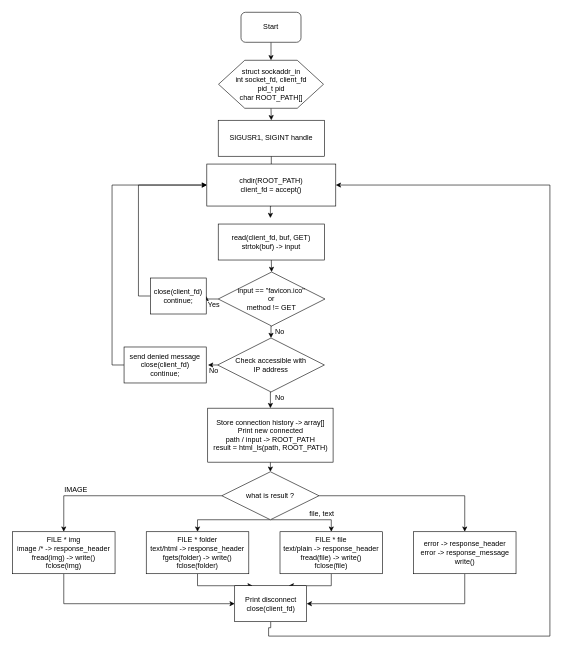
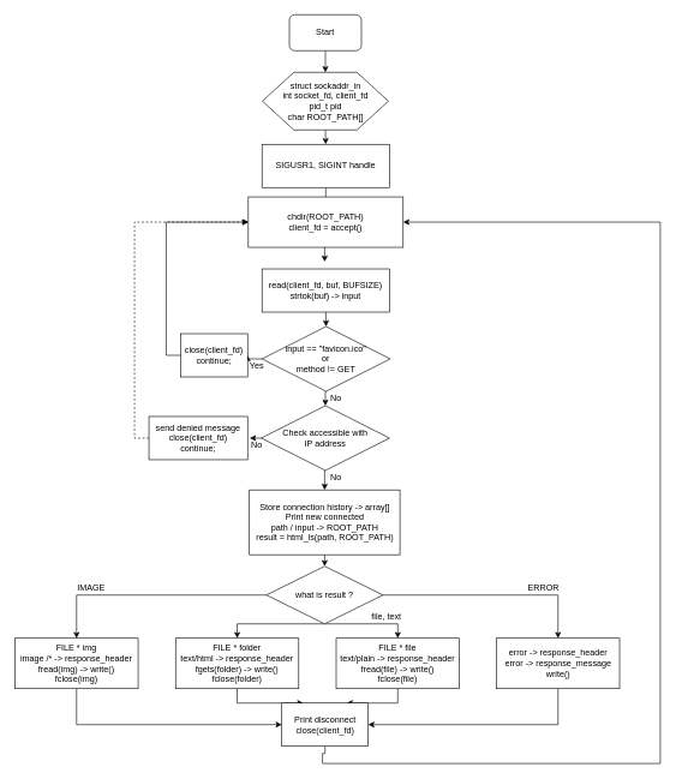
  <mxCell id="0" />
  <mxCell id="1" parent="0" />
  <mxCell id="2" style="edgeStyle=orthogonalEdgeStyle;rounded=0;orthogonalLoop=1;jettySize=auto;html=1;exitX=0.5;exitY=1;exitDx=0;exitDy=0;entryX=0.5;entryY=0;entryDx=0;entryDy=0;" parent="1" source="3" target="5" edge="1"><mxGeometry relative="1" as="geometry" /></mxCell>
  <mxCell id="3" value="Start&lt;br&gt;" style="rounded=1;whiteSpace=wrap;html=1;" parent="1" vertex="1"><mxGeometry x="401" y="20" width="100" height="50" as="geometry" /></mxCell>
  <mxCell id="4" style="edgeStyle=orthogonalEdgeStyle;rounded=0;orthogonalLoop=1;jettySize=auto;html=1;exitX=0.5;exitY=1;exitDx=0;exitDy=0;entryX=0.5;entryY=0;entryDx=0;entryDy=0;" edge="1" parent="1" source="5" target="38"><mxGeometry relative="1" as="geometry" /></mxCell>
  <mxCell id="5" value="struct sockaddr_in&lt;br&gt;int socket_fd, client_fd&lt;br&gt;pid_t pid&lt;br&gt;char ROOT_PATH[]&lt;br&gt;" style="shape=hexagon;perimeter=hexagonPerimeter2;whiteSpace=wrap;html=1;" parent="1" vertex="1"><mxGeometry x="363.5" y="100" width="175" height="80" as="geometry" /></mxCell>
  <mxCell id="6" style="edgeStyle=orthogonalEdgeStyle;rounded=0;orthogonalLoop=1;jettySize=auto;html=1;exitX=0.5;exitY=1;exitDx=0;exitDy=0;entryX=0.5;entryY=0;entryDx=0;entryDy=0;" parent="1" source="7" target="12" edge="1"><mxGeometry relative="1" as="geometry" /></mxCell>
- <mxCell id="7" value="read(client_fd, buf, GET)&lt;br&gt;strtok(buf) -&amp;gt; input&lt;br&gt;" style="rounded=0;whiteSpace=wrap;html=1;" parent="1" vertex="1"><mxGeometry x="363" y="373" width="177" height="60" as="geometry" /></mxCell>
+ <mxCell id="7" value="read(client_fd, buf, BUFSIZE)&lt;br&gt;strtok(buf) -&amp;gt; input&lt;br&gt;" style="rounded=0;whiteSpace=wrap;html=1;" parent="1" vertex="1"><mxGeometry x="363" y="373" width="177" height="60" as="geometry" /></mxCell>
  <mxCell id="8" style="edgeStyle=orthogonalEdgeStyle;rounded=0;orthogonalLoop=1;jettySize=auto;html=1;exitX=0.5;exitY=1;exitDx=0;exitDy=0;entryX=0.5;entryY=0;entryDx=0;entryDy=0;" parent="1" source="9" edge="1"><mxGeometry relative="1" as="geometry"><mxPoint x="450" y="363" as="targetPoint" /></mxGeometry></mxCell>
  <mxCell id="9" value="chdir(ROOT_PATH)&lt;br&gt;client_fd = accept()&lt;br&gt;" style="rounded=0;whiteSpace=wrap;html=1;" parent="1" vertex="1"><mxGeometry x="344" y="273" width="215" height="70" as="geometry" /></mxCell>
  <mxCell id="10" style="edgeStyle=orthogonalEdgeStyle;rounded=0;orthogonalLoop=1;jettySize=auto;html=1;exitX=0;exitY=0.5;exitDx=0;exitDy=0;entryX=1;entryY=0.5;entryDx=0;entryDy=0;" parent="1" source="12" target="16" edge="1"><mxGeometry relative="1" as="geometry" /></mxCell>
  <mxCell id="11" style="edgeStyle=orthogonalEdgeStyle;rounded=0;orthogonalLoop=1;jettySize=auto;html=1;exitX=0.5;exitY=1;exitDx=0;exitDy=0;entryX=0.5;entryY=0;entryDx=0;entryDy=0;" edge="1" parent="1" source="12" target="34"><mxGeometry relative="1" as="geometry" /></mxCell>
  <mxCell id="12" value="input == &quot;favicon.ico&quot;&lt;br&gt;or&lt;br&gt;method != GET&lt;br&gt;" style="rhombus;whiteSpace=wrap;html=1;" parent="1" vertex="1"><mxGeometry x="363" y="453" width="178" height="90" as="geometry" /></mxCell>
  <mxCell id="13" style="edgeStyle=orthogonalEdgeStyle;rounded=0;orthogonalLoop=1;jettySize=auto;html=1;exitX=0.5;exitY=1;exitDx=0;exitDy=0;entryX=0.5;entryY=0;entryDx=0;entryDy=0;" parent="1" source="14" target="21" edge="1"><mxGeometry relative="1" as="geometry" /></mxCell>
  <mxCell id="14" value="Store connection history -&amp;gt; array[]&lt;br&gt;Print new connected&lt;br&gt;path / input -&amp;gt; ROOT_PATH&lt;br&gt;result = html_ls(path, ROOT_PATH)&lt;br&gt;" style="rounded=0;whiteSpace=wrap;html=1;" parent="1" vertex="1"><mxGeometry x="345.5" y="680" width="209" height="90" as="geometry" /></mxCell>
  <mxCell id="15" style="edgeStyle=orthogonalEdgeStyle;rounded=0;orthogonalLoop=1;jettySize=auto;html=1;exitX=0;exitY=0.5;exitDx=0;exitDy=0;entryX=0;entryY=0.5;entryDx=0;entryDy=0;" edge="1" parent="1" source="16" target="9"><mxGeometry relative="1" as="geometry" /></mxCell>
  <mxCell id="16" value="close(client_fd)&lt;br&gt;continue;&lt;br&gt;" style="rounded=0;whiteSpace=wrap;html=1;" parent="1" vertex="1"><mxGeometry x="250" y="463" width="93" height="60" as="geometry" /></mxCell>
  <mxCell id="17" style="edgeStyle=orthogonalEdgeStyle;rounded=0;orthogonalLoop=1;jettySize=auto;html=1;exitX=1;exitY=0.5;exitDx=0;exitDy=0;entryX=0.5;entryY=0;entryDx=0;entryDy=0;" parent="1" source="21" target="29" edge="1"><mxGeometry relative="1" as="geometry" /></mxCell>
  <mxCell id="18" style="edgeStyle=orthogonalEdgeStyle;rounded=0;orthogonalLoop=1;jettySize=auto;html=1;exitX=0.5;exitY=1;exitDx=0;exitDy=0;entryX=0.5;entryY=0;entryDx=0;entryDy=0;" parent="1" source="21" target="27" edge="1"><mxGeometry relative="1" as="geometry"><Array as="points"><mxPoint x="551.5" y="866" /></Array></mxGeometry></mxCell>
  <mxCell id="19" style="edgeStyle=orthogonalEdgeStyle;rounded=0;orthogonalLoop=1;jettySize=auto;html=1;exitX=0.5;exitY=1;exitDx=0;exitDy=0;entryX=0.5;entryY=0;entryDx=0;entryDy=0;" parent="1" source="21" target="25" edge="1"><mxGeometry relative="1" as="geometry"><Array as="points"><mxPoint x="328.5" y="866" /></Array></mxGeometry></mxCell>
  <mxCell id="20" style="edgeStyle=orthogonalEdgeStyle;rounded=0;orthogonalLoop=1;jettySize=auto;html=1;exitX=0;exitY=0.5;exitDx=0;exitDy=0;entryX=0.5;entryY=0;entryDx=0;entryDy=0;" parent="1" source="21" target="23" edge="1"><mxGeometry relative="1" as="geometry" /></mxCell>
  <mxCell id="21" value="what is result ?" style="rhombus;whiteSpace=wrap;html=1;" parent="1" vertex="1"><mxGeometry x="369" y="786" width="162" height="80" as="geometry" /></mxCell>
  <mxCell id="22" style="edgeStyle=orthogonalEdgeStyle;rounded=0;orthogonalLoop=1;jettySize=auto;html=1;exitX=0.5;exitY=1;exitDx=0;exitDy=0;entryX=0;entryY=0.5;entryDx=0;entryDy=0;" parent="1" source="23" target="31" edge="1"><mxGeometry relative="1" as="geometry" /></mxCell>
  <mxCell id="23" value="FILE * img&lt;br&gt;image /* -&amp;gt; response_header&lt;br&gt;fread(img) -&amp;gt; write()&lt;br&gt;fclose(img)&lt;br&gt;" style="rounded=0;whiteSpace=wrap;html=1;" parent="1" vertex="1"><mxGeometry x="20" y="886" width="171" height="70" as="geometry" /></mxCell>
  <mxCell id="24" style="edgeStyle=orthogonalEdgeStyle;rounded=0;orthogonalLoop=1;jettySize=auto;html=1;exitX=0.5;exitY=1;exitDx=0;exitDy=0;entryX=0.25;entryY=0;entryDx=0;entryDy=0;" parent="1" source="25" target="31" edge="1"><mxGeometry relative="1" as="geometry" /></mxCell>
  <mxCell id="25" value="FILE * folder&lt;br&gt;text/html -&amp;gt; response_header&lt;br&gt;fgets(folder) -&amp;gt; write()&lt;br&gt;fclose(folder)&lt;br&gt;" style="rounded=0;whiteSpace=wrap;html=1;" parent="1" vertex="1"><mxGeometry x="243" y="886" width="171" height="70" as="geometry" /></mxCell>
  <mxCell id="26" style="edgeStyle=orthogonalEdgeStyle;rounded=0;orthogonalLoop=1;jettySize=auto;html=1;exitX=0.5;exitY=1;exitDx=0;exitDy=0;entryX=0.75;entryY=0;entryDx=0;entryDy=0;" parent="1" source="27" target="31" edge="1"><mxGeometry relative="1" as="geometry" /></mxCell>
  <mxCell id="27" value="FILE * file&lt;br&gt;text/plain -&amp;gt; response_header&lt;br&gt;fread(file) -&amp;gt; write()&lt;br&gt;fclose(file)&lt;br&gt;" style="rounded=0;whiteSpace=wrap;html=1;" parent="1" vertex="1"><mxGeometry x="466" y="886" width="171" height="70" as="geometry" /></mxCell>
  <mxCell id="28" style="edgeStyle=orthogonalEdgeStyle;rounded=0;orthogonalLoop=1;jettySize=auto;html=1;exitX=0.5;exitY=1;exitDx=0;exitDy=0;entryX=1;entryY=0.5;entryDx=0;entryDy=0;" parent="1" source="29" target="31" edge="1"><mxGeometry relative="1" as="geometry" /></mxCell>
  <mxCell id="29" value="error -&amp;gt; response_header&lt;br&gt;error -&amp;gt; response_message&lt;br&gt;write()&lt;br&gt;" style="rounded=0;whiteSpace=wrap;html=1;" parent="1" vertex="1"><mxGeometry x="688.5" y="886" width="171" height="70" as="geometry" /></mxCell>
  <mxCell id="30" style="edgeStyle=orthogonalEdgeStyle;rounded=0;orthogonalLoop=1;jettySize=auto;html=1;exitX=0.5;exitY=1;exitDx=0;exitDy=0;entryX=1;entryY=0.5;entryDx=0;entryDy=0;" edge="1" parent="1" source="31" target="9"><mxGeometry relative="1" as="geometry"><Array as="points"><mxPoint x="447" y="1046" /><mxPoint x="447" y="1060" /><mxPoint x="916" y="1060" /><mxPoint x="916" y="308" /></Array></mxGeometry></mxCell>
  <mxCell id="31" value="Print disconnect&lt;br&gt;close(client_fd)&lt;br&gt;" style="rounded=0;whiteSpace=wrap;html=1;" parent="1" vertex="1"><mxGeometry x="390.5" y="976" width="120" height="60" as="geometry" /></mxCell>
  <mxCell id="32" style="edgeStyle=orthogonalEdgeStyle;rounded=0;orthogonalLoop=1;jettySize=auto;html=1;exitX=0.5;exitY=1;exitDx=0;exitDy=0;entryX=0.5;entryY=0;entryDx=0;entryDy=0;" edge="1" parent="1" source="34" target="14"><mxGeometry relative="1" as="geometry" /></mxCell>
  <mxCell id="33" style="edgeStyle=orthogonalEdgeStyle;rounded=0;orthogonalLoop=1;jettySize=auto;html=1;exitX=0;exitY=0.5;exitDx=0;exitDy=0;" edge="1" parent="1" source="34"><mxGeometry relative="1" as="geometry"><mxPoint x="346" y="608" as="targetPoint" /></mxGeometry></mxCell>
  <mxCell id="34" value="Check accessible with&lt;br&gt;IP address&lt;br&gt;" style="rhombus;whiteSpace=wrap;html=1;" vertex="1" parent="1"><mxGeometry x="362" y="563" width="178" height="90" as="geometry" /></mxCell>
- <mxCell id="35" style="edgeStyle=orthogonalEdgeStyle;rounded=0;orthogonalLoop=1;jettySize=auto;html=1;exitX=0;exitY=0.5;exitDx=0;exitDy=0;entryX=0;entryY=0.5;entryDx=0;entryDy=0;" edge="1" parent="1" source="36" target="9"><mxGeometry relative="1" as="geometry" /></mxCell>
+ <mxCell id="35" style="edgeStyle=orthogonalEdgeStyle;rounded=0;orthogonalLoop=1;jettySize=auto;html=1;exitX=0;exitY=0.5;exitDx=0;exitDy=0;entryX=0;entryY=0.5;entryDx=0;entryDy=0;dashed=1;" edge="1" parent="1" source="36" target="9"><mxGeometry relative="1" as="geometry" /></mxCell>
  <mxCell id="36" value="send denied message&lt;br&gt;close(client_fd)&lt;br&gt;continue;&lt;br&gt;" style="rounded=0;whiteSpace=wrap;html=1;" vertex="1" parent="1"><mxGeometry x="206" y="578" width="137" height="60" as="geometry" /></mxCell>
  <mxCell id="37" style="edgeStyle=orthogonalEdgeStyle;rounded=0;orthogonalLoop=1;jettySize=auto;html=1;exitX=0.5;exitY=1;exitDx=0;exitDy=0;entryX=0.5;entryY=0;entryDx=0;entryDy=0;endArrow=none;" edge="1" parent="1" source="38" target="9"><mxGeometry relative="1" as="geometry" /></mxCell>
  <mxCell id="38" value="SIGUSR1, SIGINT handle&lt;br&gt;" style="rounded=0;whiteSpace=wrap;html=1;" vertex="1" parent="1"><mxGeometry x="363" y="200" width="177" height="60" as="geometry" /></mxCell>
  <mxCell id="39" value="No" style="text;html=1;strokeColor=none;fillColor=none;align=center;verticalAlign=middle;whiteSpace=wrap;rounded=0;" vertex="1" parent="1"><mxGeometry x="446" y="653" width="40" height="20" as="geometry" /></mxCell>
  <mxCell id="40" value="Yes" style="text;html=1;strokeColor=none;fillColor=none;align=center;verticalAlign=middle;whiteSpace=wrap;rounded=0;" vertex="1" parent="1"><mxGeometry x="336" y="498" width="40" height="20" as="geometry" /></mxCell>
  <mxCell id="41" value="No" style="text;html=1;strokeColor=none;fillColor=none;align=center;verticalAlign=middle;whiteSpace=wrap;rounded=0;" vertex="1" parent="1"><mxGeometry x="446" y="543" width="40" height="20" as="geometry" /></mxCell>
  <mxCell id="42" value="No" style="text;html=1;strokeColor=none;fillColor=none;align=center;verticalAlign=middle;whiteSpace=wrap;rounded=0;" vertex="1" parent="1"><mxGeometry x="336" y="608" width="40" height="20" as="geometry" /></mxCell>
  <mxCell id="43" value="IMAGE" style="text;html=1;strokeColor=none;fillColor=none;align=center;verticalAlign=middle;whiteSpace=wrap;rounded=0;" vertex="1" parent="1"><mxGeometry x="105.5" y="806" width="40" height="20" as="geometry" /></mxCell>
  <mxCell id="44" value="file, text" style="text;html=1;strokeColor=none;fillColor=none;align=center;verticalAlign=middle;whiteSpace=wrap;rounded=0;" vertex="1" parent="1"><mxGeometry x="510.5" y="846" width="50" height="20" as="geometry" /></mxCell>
+ <mxCell id="45" value="ERROR" style="text;html=1;strokeColor=none;fillColor=none;align=center;verticalAlign=middle;whiteSpace=wrap;rounded=0;" vertex="1" parent="1"><mxGeometry x="734" y="806" width="40" height="20" as="geometry" /></mxCell>
